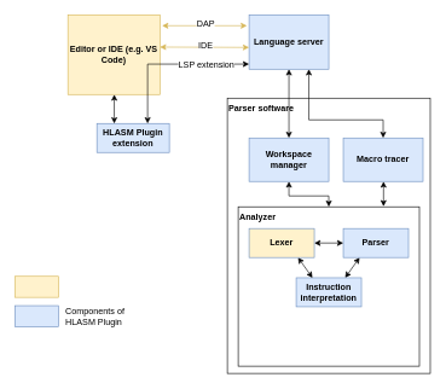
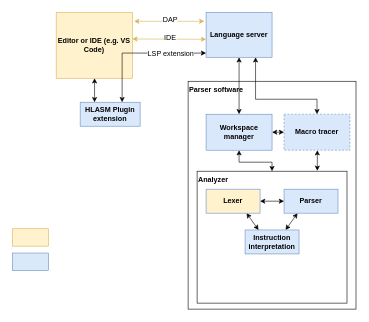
  <mxCell id="0" />
  <mxCell id="1" parent="0" />
  <mxCell id="2" style="edgeStyle=orthogonalEdgeStyle;rounded=0;orthogonalLoop=1;jettySize=auto;html=1;startArrow=classic;startFill=1;entryX=0.5;entryY=0;entryDx=0;entryDy=0;" parent="1" source="4" target="10" edge="1"><mxGeometry relative="1" as="geometry"><Array as="points" /></mxGeometry></mxCell>
  <mxCell id="3" style="edgeStyle=orthogonalEdgeStyle;rounded=0;orthogonalLoop=1;jettySize=auto;html=1;exitX=0.75;exitY=1;exitDx=0;exitDy=0;entryX=0.5;entryY=0;entryDx=0;entryDy=0;startArrow=classic;startFill=1;endArrow=classic;endFill=1;" parent="1" source="4" target="22" edge="1"><mxGeometry relative="1" as="geometry"><Array as="points"><mxPoint x="426" y="165" /><mxPoint x="528" y="165" /></Array></mxGeometry></mxCell>
  <mxCell id="4" value="Language server" style="rounded=0;whiteSpace=wrap;html=1;labelBackgroundColor=none;fillColor=#dae8fc;strokeColor=#6c8ebf;fontStyle=1" parent="1" vertex="1"><mxGeometry x="343" y="20" width="110" height="75" as="geometry" /></mxCell>
  <mxCell id="5" style="edgeStyle=none;rounded=0;orthogonalLoop=1;jettySize=auto;html=1;startArrow=classic;startFill=1;endArrow=classic;endFill=1;fillColor=#fff2cc;strokeColor=#d6b656;" parent="1" edge="1"><mxGeometry relative="1" as="geometry"><mxPoint x="340" y="35" as="targetPoint" /><mxPoint x="223" y="35" as="sourcePoint" /></mxGeometry></mxCell>
  <mxCell id="6" value="Editor or IDE (e.g. VS Code)" style="rounded=0;whiteSpace=wrap;html=1;labelBackgroundColor=none;fillColor=#fff2cc;strokeColor=#d6b656;fontStyle=1" parent="1" vertex="1"><mxGeometry x="93" y="20" width="127" height="110" as="geometry" /></mxCell>
  <mxCell id="7" value="Parser software" style="rounded=0;whiteSpace=wrap;html=1;fillColor=none;align=left;verticalAlign=top;fontStyle=1" parent="1" vertex="1"><mxGeometry x="313" y="135" width="280" height="380" as="geometry" /></mxCell>
  <mxCell id="8" style="edgeStyle=orthogonalEdgeStyle;rounded=0;orthogonalLoop=1;jettySize=auto;html=1;entryX=0.5;entryY=0;entryDx=0;entryDy=0;startArrow=classic;startFill=1;" parent="1" source="10" target="11" edge="1"><mxGeometry relative="1" as="geometry" /></mxCell>
+ <mxCell id="9" style="edgeStyle=orthogonalEdgeStyle;rounded=0;orthogonalLoop=1;jettySize=auto;html=1;exitX=1;exitY=0.5;exitDx=0;exitDy=0;entryX=0;entryY=0.5;entryDx=0;entryDy=0;startArrow=classic;startFill=1;endArrow=classic;endFill=1;" parent="1" source="10" target="22" edge="1"><mxGeometry relative="1" as="geometry" /></mxCell>
  <mxCell id="10" value="Workspace manager" style="rounded=0;whiteSpace=wrap;html=1;labelBackgroundColor=none;fillColor=#dae8fc;strokeColor=#6c8ebf;fontStyle=1" parent="1" vertex="1"><mxGeometry x="343" y="190" width="110" height="60" as="geometry" /></mxCell>
  <mxCell id="11" value="Analyzer" style="rounded=0;whiteSpace=wrap;html=1;fillColor=none;align=left;verticalAlign=top;fontStyle=1" parent="1" vertex="1"><mxGeometry x="328" y="285" width="250" height="220" as="geometry" /></mxCell>
  <mxCell id="12" value="HLASM Plugin extension" style="rounded=0;whiteSpace=wrap;html=1;labelBackgroundColor=none;fillColor=#dae8fc;strokeColor=#6c8ebf;fontStyle=1" parent="1" vertex="1"><mxGeometry x="133" y="170" width="100" height="40" as="geometry" /></mxCell>
  <mxCell id="13" style="edgeStyle=none;rounded=0;orthogonalLoop=1;jettySize=auto;html=1;exitX=0.25;exitY=1;exitDx=0;exitDy=0;entryX=0.75;entryY=0;entryDx=0;entryDy=0;startArrow=classic;startFill=1;" parent="1" source="14" target="15" edge="1"><mxGeometry relative="1" as="geometry" /></mxCell>
  <mxCell id="14" value="Parser" style="rounded=0;whiteSpace=wrap;html=1;labelBackgroundColor=none;fillColor=#dae8fc;strokeColor=#6c8ebf;fontStyle=1" parent="1" vertex="1"><mxGeometry x="473" y="315" width="90" height="40" as="geometry" /></mxCell>
  <mxCell id="15" value="Instruction interpretation" style="rounded=0;whiteSpace=wrap;html=1;labelBackgroundColor=none;fillColor=#dae8fc;strokeColor=#6c8ebf;fontStyle=1" parent="1" vertex="1"><mxGeometry x="408" y="383" width="90" height="40" as="geometry" /></mxCell>
  <mxCell id="16" style="edgeStyle=orthogonalEdgeStyle;rounded=0;orthogonalLoop=1;jettySize=auto;html=1;exitX=1;exitY=0.5;exitDx=0;exitDy=0;entryX=0;entryY=0.5;entryDx=0;entryDy=0;startArrow=classic;startFill=1;" parent="1" source="18" target="14" edge="1"><mxGeometry relative="1" as="geometry" /></mxCell>
  <mxCell id="17" style="rounded=0;orthogonalLoop=1;jettySize=auto;html=1;exitX=0.75;exitY=1;exitDx=0;exitDy=0;startArrow=classic;startFill=1;entryX=0.25;entryY=0;entryDx=0;entryDy=0;" parent="1" source="18" target="15" edge="1"><mxGeometry relative="1" as="geometry" /></mxCell>
  <mxCell id="18" value="Lexer" style="rounded=0;whiteSpace=wrap;html=1;labelBackgroundColor=none;fillColor=#fff2cc;strokeColor=#6c8ebf;fontStyle=1;" parent="1" vertex="1"><mxGeometry x="343" y="315" width="90" height="40" as="geometry" /></mxCell>
  <mxCell id="19" style="edgeStyle=orthogonalEdgeStyle;rounded=0;orthogonalLoop=1;jettySize=auto;html=1;startArrow=classic;startFill=1;" parent="1" source="4" target="12" edge="1"><mxGeometry relative="1" as="geometry"><mxPoint x="443" y="88" as="sourcePoint" /><Array as="points"><mxPoint x="203" y="88" /></Array></mxGeometry></mxCell>
  <mxCell id="20" value="LSP extension" style="text;html=1;resizable=0;points=[];align=center;verticalAlign=middle;labelBackgroundColor=#ffffff;" parent="1" vertex="1" connectable="0"><mxGeometry x="293" y="117.333" as="geometry"><mxPoint x="-10" y="-28.5" as="offset" /></mxGeometry></mxCell>
  <mxCell id="21" style="edgeStyle=orthogonalEdgeStyle;rounded=0;orthogonalLoop=1;jettySize=auto;html=1;entryX=0.802;entryY=-0.003;entryDx=0;entryDy=0;entryPerimeter=0;startArrow=classic;startFill=1;endArrow=classic;endFill=1;" parent="1" source="22" target="11" edge="1"><mxGeometry relative="1" as="geometry"><mxPoint x="528" y="260" as="sourcePoint" /><Array as="points"><mxPoint x="528" y="260" /></Array></mxGeometry></mxCell>
- <mxCell id="22" value="Macro tracer" style="rounded=0;whiteSpace=wrap;html=1;labelBackgroundColor=none;fillColor=#dae8fc;strokeColor=#6c8ebf;fontStyle=1" parent="1" vertex="1"><mxGeometry x="473" y="190" width="110" height="60" as="geometry" /></mxCell>
+ <mxCell id="22" value="Macro tracer" style="rounded=0;whiteSpace=wrap;html=1;labelBackgroundColor=none;fillColor=#dae8fc;strokeColor=#6c8ebf;fontStyle=1;dashed=1;" parent="1" vertex="1"><mxGeometry x="473" y="190" width="110" height="60" as="geometry" /></mxCell>
  <mxCell id="23" value="DAP" style="text;html=1;resizable=0;points=[];align=center;verticalAlign=middle;labelBackgroundColor=#ffffff;" parent="1" vertex="1" connectable="0"><mxGeometry x="292.845" y="60.241" as="geometry"><mxPoint x="-10" y="-28.5" as="offset" /></mxGeometry></mxCell>
  <mxCell id="24" value="" style="rounded=0;whiteSpace=wrap;html=1;fillColor=#dae8fc;strokeColor=#6c8ebf;" parent="1" vertex="1"><mxGeometry x="20" y="421.5" width="60" height="29" as="geometry" /></mxCell>
- <mxCell id="25" value="Components of HLASM Plugin" style="text;html=1;strokeColor=none;fillColor=none;align=left;verticalAlign=middle;whiteSpace=wrap;rounded=0;" parent="1" vertex="1"><mxGeometry x="88" y="426" width="100" height="20" as="geometry" /></mxCell>
  <mxCell id="26" value="" style="rounded=0;whiteSpace=wrap;html=1;fillColor=#fff2cc;strokeColor=#d6b656;" parent="1" vertex="1"><mxGeometry x="20" y="381" width="60" height="29" as="geometry" /></mxCell>
  <mxCell id="27" style="edgeStyle=none;rounded=0;orthogonalLoop=1;jettySize=auto;html=1;exitX=1;exitY=0.25;exitDx=0;exitDy=0;startArrow=classic;startFill=1;endArrow=classic;endFill=1;fillColor=#fff2cc;strokeColor=#d6b656;" parent="1" edge="1"><mxGeometry relative="1" as="geometry"><mxPoint x="343" y="65" as="targetPoint" /><mxPoint x="220" y="64.5" as="sourcePoint" /></mxGeometry></mxCell>
  <mxCell id="28" value="IDE" style="text;html=1;resizable=0;points=[];align=center;verticalAlign=middle;labelBackgroundColor=#ffffff;" parent="1" vertex="1" connectable="0"><mxGeometry x="292.845" y="90.241" as="geometry"><mxPoint x="-10" y="-28.5" as="offset" /></mxGeometry></mxCell>
  <mxCell id="29" style="edgeStyle=orthogonalEdgeStyle;rounded=0;orthogonalLoop=1;jettySize=auto;html=1;startArrow=classic;startFill=1;" parent="1" source="12" target="6" edge="1"><mxGeometry relative="1" as="geometry"><Array as="points"><mxPoint x="157" y="160" /><mxPoint x="157" y="160" /></Array></mxGeometry></mxCell>
